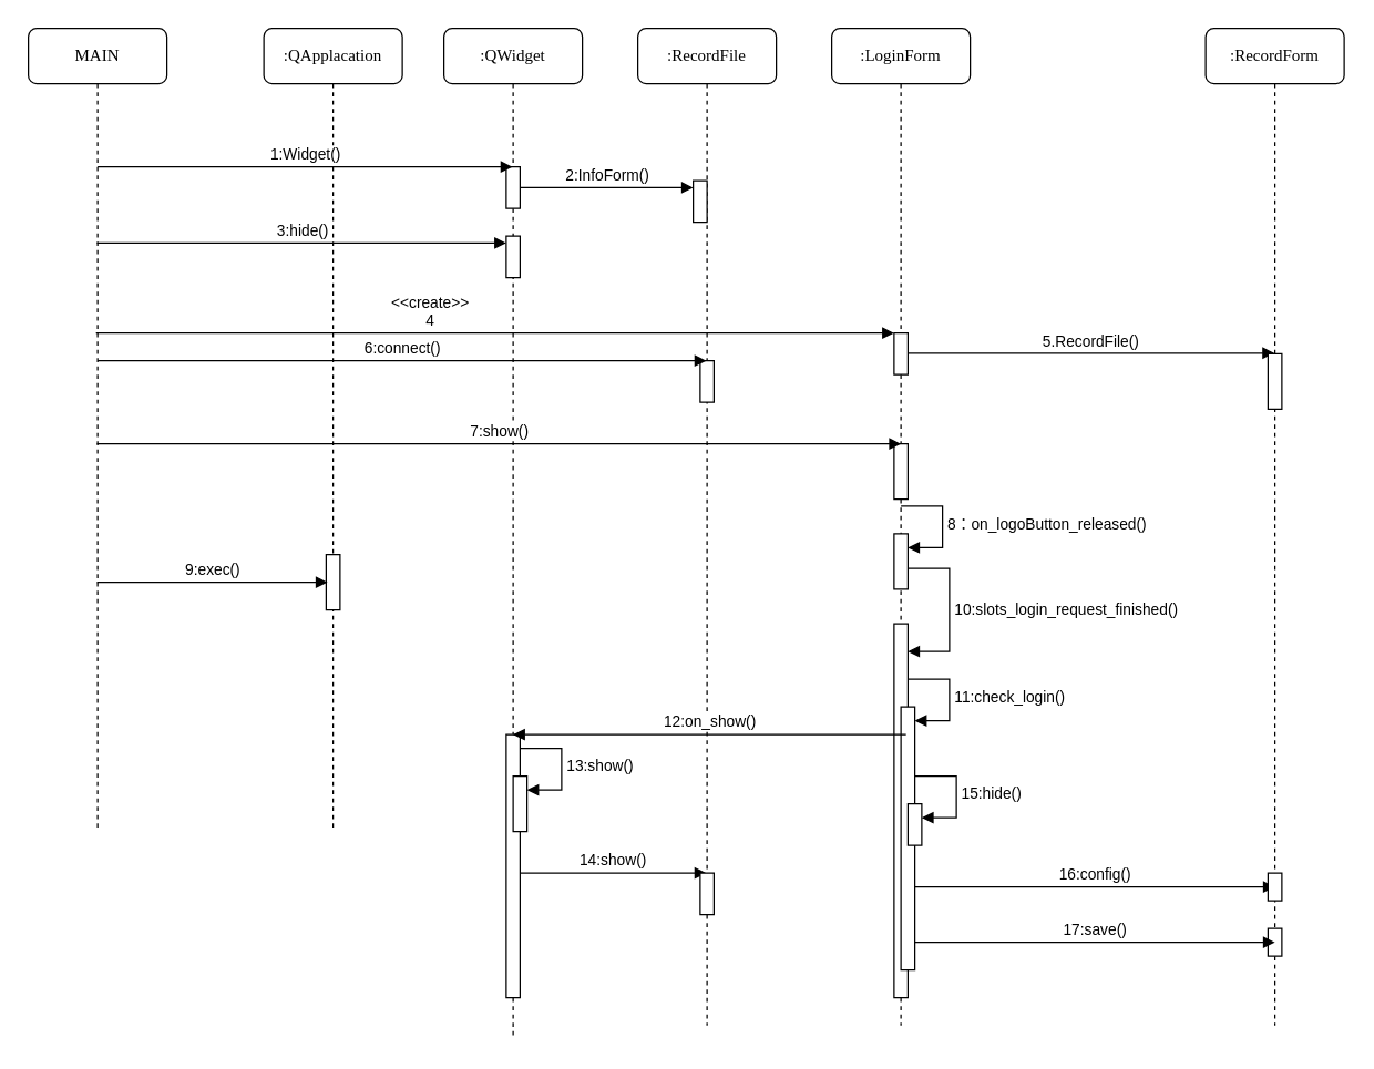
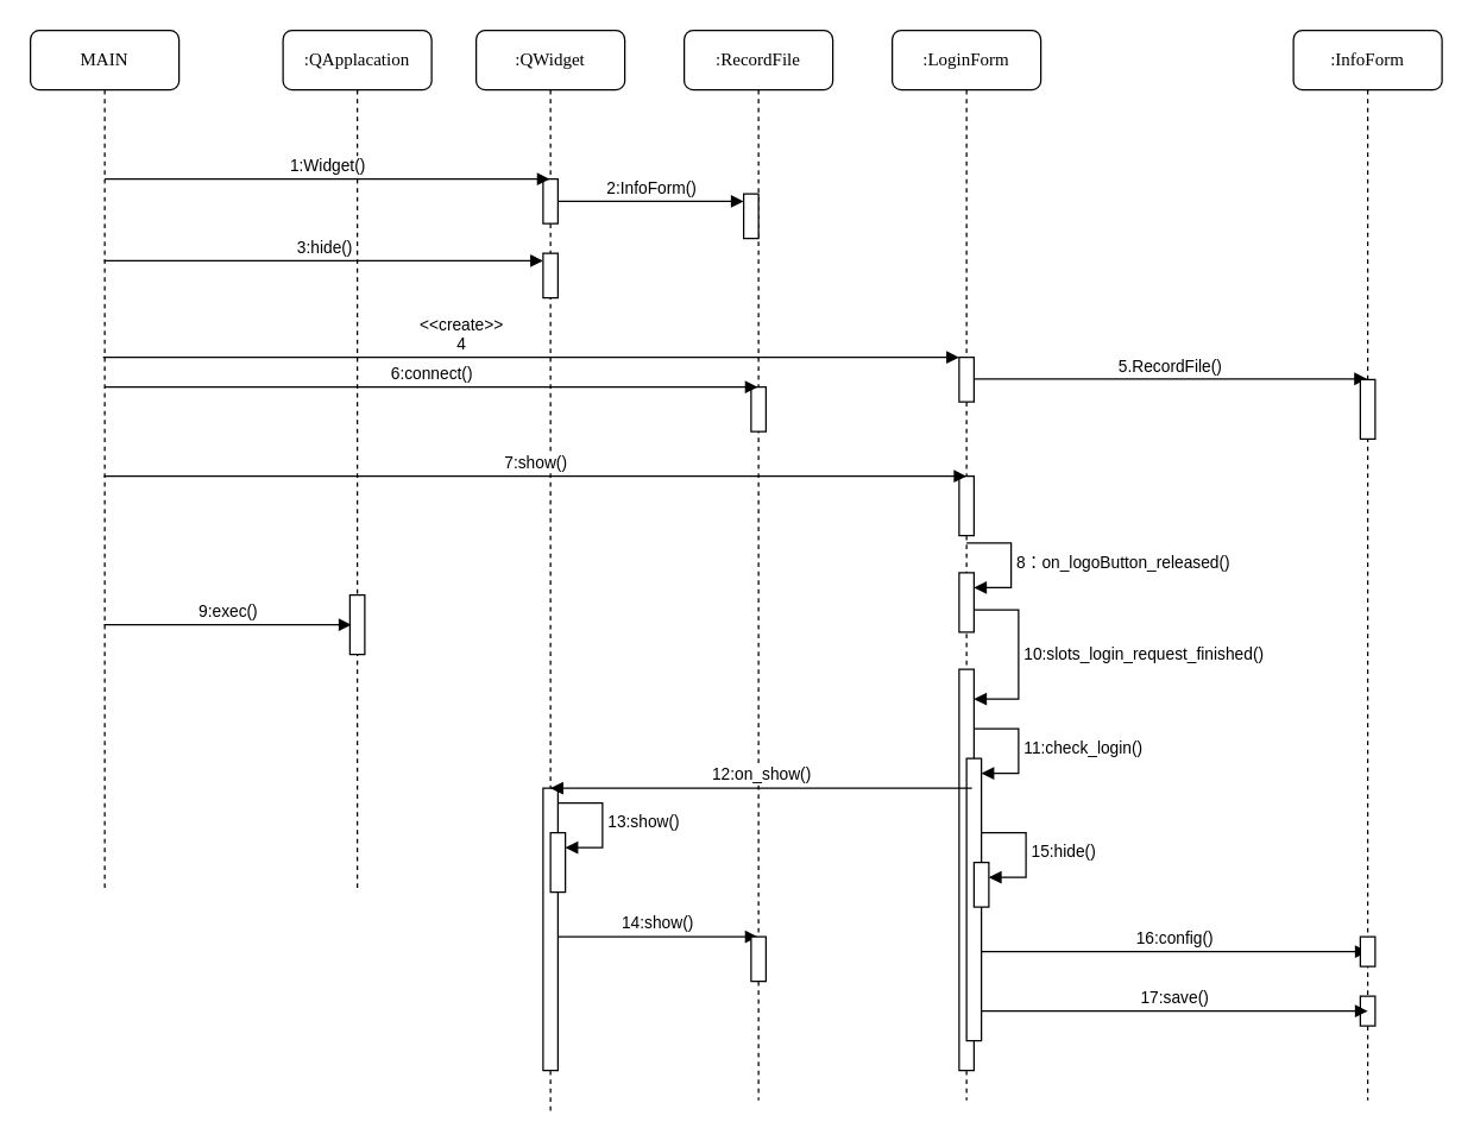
  <mxCell id="0" />
  <mxCell id="1" parent="0" />
  <mxCell id="2" value=":QApplacation" style="shape=umlLifeline;perimeter=lifelinePerimeter;whiteSpace=wrap;html=1;container=1;collapsible=0;recursiveResize=0;outlineConnect=0;rounded=1;shadow=0;comic=0;labelBackgroundColor=none;strokeWidth=1;fontFamily=Verdana;fontSize=12;align=center;" parent="1" vertex="1"><mxGeometry x="190" y="20" width="100" height="580" as="geometry" /></mxCell>
  <mxCell id="3" value="" style="html=1;points=[[0,0,0,0,5],[0,1,0,0,-5],[1,0,0,0,5],[1,1,0,0,-5]];perimeter=orthogonalPerimeter;outlineConnect=0;targetShapes=umlLifeline;portConstraint=eastwest;newEdgeStyle={&quot;curved&quot;:0,&quot;rounded&quot;:0};" vertex="1" parent="2"><mxGeometry x="45" y="380" width="10" height="40" as="geometry" /></mxCell>
  <mxCell id="4" value=":QWidget" style="shape=umlLifeline;perimeter=lifelinePerimeter;whiteSpace=wrap;html=1;container=1;collapsible=0;recursiveResize=0;outlineConnect=0;rounded=1;shadow=0;comic=0;labelBackgroundColor=none;strokeWidth=1;fontFamily=Verdana;fontSize=12;align=center;" parent="1" vertex="1"><mxGeometry x="320" y="20" width="100" height="730" as="geometry" /></mxCell>
  <mxCell id="5" value="" style="html=1;points=[[0,0,0,0,5],[0,1,0,0,-5],[1,0,0,0,5],[1,1,0,0,-5]];perimeter=orthogonalPerimeter;outlineConnect=0;targetShapes=umlLifeline;portConstraint=eastwest;newEdgeStyle={&quot;curved&quot;:0,&quot;rounded&quot;:0};" vertex="1" parent="4"><mxGeometry x="45" y="100" width="10" height="30" as="geometry" /></mxCell>
  <mxCell id="6" value="" style="html=1;points=[[0,0,0,0,5],[0,1,0,0,-5],[1,0,0,0,5],[1,1,0,0,-5]];perimeter=orthogonalPerimeter;outlineConnect=0;targetShapes=umlLifeline;portConstraint=eastwest;newEdgeStyle={&quot;curved&quot;:0,&quot;rounded&quot;:0};" vertex="1" parent="4"><mxGeometry x="45" y="150" width="10" height="30" as="geometry" /></mxCell>
  <mxCell id="7" value="" style="html=1;points=[[0,0,0,0,5],[0,1,0,0,-5],[1,0,0,0,5],[1,1,0,0,-5]];perimeter=orthogonalPerimeter;outlineConnect=0;targetShapes=umlLifeline;portConstraint=eastwest;newEdgeStyle={&quot;curved&quot;:0,&quot;rounded&quot;:0};" vertex="1" parent="4"><mxGeometry x="45" y="510" width="10" height="190" as="geometry" /></mxCell>
  <mxCell id="8" value="" style="html=1;points=[[0,0,0,0,5],[0,1,0,0,-5],[1,0,0,0,5],[1,1,0,0,-5]];perimeter=orthogonalPerimeter;outlineConnect=0;targetShapes=umlLifeline;portConstraint=eastwest;newEdgeStyle={&quot;curved&quot;:0,&quot;rounded&quot;:0};" vertex="1" parent="4"><mxGeometry x="50" y="540" width="10" height="40" as="geometry" /></mxCell>
  <mxCell id="9" value="13:show()" style="html=1;align=left;spacingLeft=2;endArrow=block;rounded=0;edgeStyle=orthogonalEdgeStyle;curved=0;rounded=0;" edge="1" target="8" parent="4"><mxGeometry relative="1" as="geometry"><mxPoint x="55" y="520" as="sourcePoint" /><Array as="points"><mxPoint x="85" y="550" /></Array></mxGeometry></mxCell>
  <mxCell id="10" value="14:show()" style="html=1;verticalAlign=bottom;endArrow=block;curved=0;rounded=0;" edge="1" parent="4" target="11"><mxGeometry width="80" relative="1" as="geometry"><mxPoint x="55" y="610" as="sourcePoint" /><mxPoint x="135" y="610" as="targetPoint" /></mxGeometry></mxCell>
  <mxCell id="11" value=":RecordFile" style="shape=umlLifeline;perimeter=lifelinePerimeter;whiteSpace=wrap;html=1;container=1;collapsible=0;recursiveResize=0;outlineConnect=0;rounded=1;shadow=0;comic=0;labelBackgroundColor=none;strokeWidth=1;fontFamily=Verdana;fontSize=12;align=center;" parent="1" vertex="1"><mxGeometry x="460" y="20" width="100" height="720" as="geometry" /></mxCell>
  <mxCell id="12" value="" style="html=1;points=[[0,0,0,0,5],[0,1,0,0,-5],[1,0,0,0,5],[1,1,0,0,-5]];perimeter=orthogonalPerimeter;outlineConnect=0;targetShapes=umlLifeline;portConstraint=eastwest;newEdgeStyle={&quot;curved&quot;:0,&quot;rounded&quot;:0};" vertex="1" parent="11"><mxGeometry x="40" y="110" width="10" height="30" as="geometry" /></mxCell>
  <mxCell id="13" value="&amp;lt;&amp;lt;create&amp;gt;&amp;gt;&lt;div&gt;4&lt;/div&gt;" style="html=1;verticalAlign=bottom;endArrow=block;curved=0;rounded=0;entryX=0.083;entryY=0.529;entryDx=0;entryDy=0;entryPerimeter=0;" edge="1" parent="11"><mxGeometry x="-0.163" width="80" relative="1" as="geometry"><mxPoint x="-391.163" y="220.0" as="sourcePoint" /><mxPoint x="185.0" y="220.0" as="targetPoint" /><mxPoint as="offset" /></mxGeometry></mxCell>
  <mxCell id="14" value="" style="html=1;points=[[0,0,0,0,5],[0,1,0,0,-5],[1,0,0,0,5],[1,1,0,0,-5]];perimeter=orthogonalPerimeter;outlineConnect=0;targetShapes=umlLifeline;portConstraint=eastwest;newEdgeStyle={&quot;curved&quot;:0,&quot;rounded&quot;:0};" vertex="1" parent="11"><mxGeometry x="45" y="240" width="10" height="30" as="geometry" /></mxCell>
  <mxCell id="15" value="" style="html=1;points=[[0,0,0,0,5],[0,1,0,0,-5],[1,0,0,0,5],[1,1,0,0,-5]];perimeter=orthogonalPerimeter;outlineConnect=0;targetShapes=umlLifeline;portConstraint=eastwest;newEdgeStyle={&quot;curved&quot;:0,&quot;rounded&quot;:0};" vertex="1" parent="11"><mxGeometry x="45" y="610" width="10" height="30" as="geometry" /></mxCell>
  <mxCell id="16" value=":LoginForm" style="shape=umlLifeline;perimeter=lifelinePerimeter;whiteSpace=wrap;html=1;container=1;collapsible=0;recursiveResize=0;outlineConnect=0;rounded=1;shadow=0;comic=0;labelBackgroundColor=none;strokeWidth=1;fontFamily=Verdana;fontSize=12;align=center;" parent="1" vertex="1"><mxGeometry x="600" y="20" width="100" height="720" as="geometry" /></mxCell>
  <mxCell id="17" value="" style="html=1;points=[];perimeter=orthogonalPerimeter;rounded=0;shadow=0;comic=0;labelBackgroundColor=none;strokeWidth=1;fontFamily=Verdana;fontSize=12;align=center;" parent="16" vertex="1"><mxGeometry x="45" y="220" width="10" height="30" as="geometry" /></mxCell>
  <mxCell id="18" value="5.RecordFile()" style="html=1;verticalAlign=bottom;endArrow=block;curved=0;rounded=0;" edge="1" parent="16" target="29"><mxGeometry x="-0.005" width="80" relative="1" as="geometry"><mxPoint x="55" y="234.5" as="sourcePoint" /><mxPoint x="184.5" y="234.5" as="targetPoint" /><mxPoint as="offset" /></mxGeometry></mxCell>
  <mxCell id="19" value="" style="html=1;points=[[0,0,0,0,5],[0,1,0,0,-5],[1,0,0,0,5],[1,1,0,0,-5]];perimeter=orthogonalPerimeter;outlineConnect=0;targetShapes=umlLifeline;portConstraint=eastwest;newEdgeStyle={&quot;curved&quot;:0,&quot;rounded&quot;:0};" vertex="1" parent="16"><mxGeometry x="45" y="300" width="10" height="40" as="geometry" /></mxCell>
  <mxCell id="20" value="" style="html=1;points=[[0,0,0,0,5],[0,1,0,0,-5],[1,0,0,0,5],[1,1,0,0,-5]];perimeter=orthogonalPerimeter;outlineConnect=0;targetShapes=umlLifeline;portConstraint=eastwest;newEdgeStyle={&quot;curved&quot;:0,&quot;rounded&quot;:0};" vertex="1" parent="16"><mxGeometry x="45" y="365" width="10" height="40" as="geometry" /></mxCell>
  <mxCell id="21" value="8：on_logoButton_released()" style="html=1;align=left;spacingLeft=2;endArrow=block;rounded=0;edgeStyle=orthogonalEdgeStyle;curved=0;rounded=0;" edge="1" target="20" parent="16"><mxGeometry x="0.012" relative="1" as="geometry"><mxPoint x="50" y="345" as="sourcePoint" /><Array as="points"><mxPoint x="80" y="375" /></Array><mxPoint as="offset" /></mxGeometry></mxCell>
  <mxCell id="22" value="" style="html=1;points=[[0,0,0,0,5],[0,1,0,0,-5],[1,0,0,0,5],[1,1,0,0,-5]];perimeter=orthogonalPerimeter;outlineConnect=0;targetShapes=umlLifeline;portConstraint=eastwest;newEdgeStyle={&quot;curved&quot;:0,&quot;rounded&quot;:0};" vertex="1" parent="16"><mxGeometry x="45" y="430" width="10" height="270" as="geometry" /></mxCell>
  <mxCell id="23" value="10:slots_login_request_finished()" style="html=1;align=left;spacingLeft=2;endArrow=block;rounded=0;edgeStyle=orthogonalEdgeStyle;curved=0;rounded=0;" edge="1" target="22" parent="16"><mxGeometry relative="1" as="geometry"><mxPoint x="55" y="390" as="sourcePoint" /><Array as="points"><mxPoint x="85" y="390" /><mxPoint x="85" y="450" /></Array><mxPoint as="offset" /></mxGeometry></mxCell>
  <mxCell id="24" value="" style="html=1;points=[[0,0,0,0,5],[0,1,0,0,-5],[1,0,0,0,5],[1,1,0,0,-5]];perimeter=orthogonalPerimeter;outlineConnect=0;targetShapes=umlLifeline;portConstraint=eastwest;newEdgeStyle={&quot;curved&quot;:0,&quot;rounded&quot;:0};" vertex="1" parent="16"><mxGeometry x="50" y="490" width="10" height="190" as="geometry" /></mxCell>
  <mxCell id="25" value="11:check_login()" style="html=1;align=left;spacingLeft=2;endArrow=block;rounded=0;edgeStyle=orthogonalEdgeStyle;curved=0;rounded=0;" edge="1" target="24" parent="16"><mxGeometry relative="1" as="geometry"><mxPoint x="55" y="470" as="sourcePoint" /><Array as="points"><mxPoint x="85" y="500" /></Array></mxGeometry></mxCell>
  <mxCell id="26" value="" style="html=1;points=[[0,0,0,0,5],[0,1,0,0,-5],[1,0,0,0,5],[1,1,0,0,-5]];perimeter=orthogonalPerimeter;outlineConnect=0;targetShapes=umlLifeline;portConstraint=eastwest;newEdgeStyle={&quot;curved&quot;:0,&quot;rounded&quot;:0};" vertex="1" parent="16"><mxGeometry x="55" y="560" width="10" height="30" as="geometry" /></mxCell>
  <mxCell id="27" value="15:hide()" style="html=1;align=left;spacingLeft=2;endArrow=block;rounded=0;edgeStyle=orthogonalEdgeStyle;curved=0;rounded=0;" edge="1" target="26" parent="16"><mxGeometry relative="1" as="geometry"><mxPoint x="60" y="540" as="sourcePoint" /><Array as="points"><mxPoint x="90" y="570" /></Array></mxGeometry></mxCell>
  <mxCell id="28" value="16:config()" style="html=1;verticalAlign=bottom;endArrow=block;curved=0;rounded=0;entryX=0.5;entryY=0.5;entryDx=0;entryDy=0;entryPerimeter=0;" edge="1" parent="16" target="31"><mxGeometry width="80" relative="1" as="geometry"><mxPoint x="60" y="620" as="sourcePoint" /><mxPoint x="310" y="620" as="targetPoint" /></mxGeometry></mxCell>
- <mxCell id="29" value=":RecordForm" style="shape=umlLifeline;perimeter=lifelinePerimeter;whiteSpace=wrap;html=1;container=1;collapsible=0;recursiveResize=0;outlineConnect=0;rounded=1;shadow=0;comic=0;labelBackgroundColor=none;strokeWidth=1;fontFamily=Verdana;fontSize=12;align=center;" parent="1" vertex="1"><mxGeometry x="870" y="20" width="100" height="720" as="geometry" /></mxCell>
+ <mxCell id="29" value=":InfoForm" style="shape=umlLifeline;perimeter=lifelinePerimeter;whiteSpace=wrap;html=1;container=1;collapsible=0;recursiveResize=0;outlineConnect=0;rounded=1;shadow=0;comic=0;labelBackgroundColor=none;strokeWidth=1;fontFamily=Verdana;fontSize=12;align=center;" parent="1" vertex="1"><mxGeometry x="870" y="20" width="100" height="720" as="geometry" /></mxCell>
  <mxCell id="30" value="" style="html=1;points=[[0,0,0,0,5],[0,1,0,0,-5],[1,0,0,0,5],[1,1,0,0,-5]];perimeter=orthogonalPerimeter;outlineConnect=0;targetShapes=umlLifeline;portConstraint=eastwest;newEdgeStyle={&quot;curved&quot;:0,&quot;rounded&quot;:0};" vertex="1" parent="29"><mxGeometry x="45" y="235" width="10" height="40" as="geometry" /></mxCell>
  <mxCell id="31" value="" style="html=1;points=[[0,0,0,0,5],[0,1,0,0,-5],[1,0,0,0,5],[1,1,0,0,-5]];perimeter=orthogonalPerimeter;outlineConnect=0;targetShapes=umlLifeline;portConstraint=eastwest;newEdgeStyle={&quot;curved&quot;:0,&quot;rounded&quot;:0};" vertex="1" parent="29"><mxGeometry x="45" y="610" width="10" height="20" as="geometry" /></mxCell>
  <mxCell id="32" value="" style="html=1;points=[[0,0,0,0,5],[0,1,0,0,-5],[1,0,0,0,5],[1,1,0,0,-5]];perimeter=orthogonalPerimeter;outlineConnect=0;targetShapes=umlLifeline;portConstraint=eastwest;newEdgeStyle={&quot;curved&quot;:0,&quot;rounded&quot;:0};" vertex="1" parent="29"><mxGeometry x="45" y="650" width="10" height="20" as="geometry" /></mxCell>
  <mxCell id="33" value="MAIN" style="shape=umlLifeline;perimeter=lifelinePerimeter;whiteSpace=wrap;html=1;container=1;collapsible=0;recursiveResize=0;outlineConnect=0;rounded=1;shadow=0;comic=0;labelBackgroundColor=none;strokeWidth=1;fontFamily=Verdana;fontSize=12;align=center;" parent="1" vertex="1"><mxGeometry x="20" y="20" width="100" height="580" as="geometry" /></mxCell>
  <mxCell id="34" value="1:Widget()" style="html=1;verticalAlign=bottom;endArrow=block;curved=0;rounded=0;" edge="1" parent="33" target="4"><mxGeometry width="80" relative="1" as="geometry"><mxPoint x="50" y="100" as="sourcePoint" /><mxPoint x="130" y="100" as="targetPoint" /></mxGeometry></mxCell>
  <mxCell id="35" value="6:connect()" style="html=1;verticalAlign=bottom;endArrow=block;curved=0;rounded=0;" edge="1" parent="33" target="11"><mxGeometry width="80" relative="1" as="geometry"><mxPoint x="50" y="240" as="sourcePoint" /><mxPoint x="130" y="240" as="targetPoint" /></mxGeometry></mxCell>
  <mxCell id="36" value="2:InfoForm()" style="html=1;verticalAlign=bottom;endArrow=block;curved=0;rounded=0;entryX=0;entryY=0;entryDx=0;entryDy=5;entryPerimeter=0;" edge="1" parent="1" source="5" target="12"><mxGeometry width="80" relative="1" as="geometry"><mxPoint x="380" y="134.5" as="sourcePoint" /><mxPoint x="450" y="135" as="targetPoint" /></mxGeometry></mxCell>
  <mxCell id="37" value="3:hide()" style="html=1;verticalAlign=bottom;endArrow=block;curved=0;rounded=0;entryX=0;entryY=0;entryDx=0;entryDy=5;entryPerimeter=0;" edge="1" parent="1" source="33" target="6"><mxGeometry width="80" relative="1" as="geometry"><mxPoint x="70" y="170" as="sourcePoint" /><mxPoint x="150" y="170" as="targetPoint" /></mxGeometry></mxCell>
  <mxCell id="38" value="7:show()" style="html=1;verticalAlign=bottom;endArrow=block;curved=0;rounded=0;" edge="1" parent="1" source="33"><mxGeometry x="-0.001" width="80" relative="1" as="geometry"><mxPoint x="570" y="320" as="sourcePoint" /><mxPoint x="650" y="320" as="targetPoint" /><mxPoint as="offset" /></mxGeometry></mxCell>
  <mxCell id="39" value="9:exec()" style="html=1;verticalAlign=bottom;endArrow=block;curved=0;rounded=0;entryX=0.1;entryY=0.5;entryDx=0;entryDy=0;entryPerimeter=0;" edge="1" parent="1" source="33" target="3"><mxGeometry width="80" relative="1" as="geometry"><mxPoint x="150" y="420" as="sourcePoint" /><mxPoint x="230" y="420" as="targetPoint" /></mxGeometry></mxCell>
  <mxCell id="40" value="12:on_show()" style="html=1;verticalAlign=bottom;endArrow=block;curved=0;rounded=0;exitX=1;exitY=0.167;exitDx=0;exitDy=0;exitPerimeter=0;entryX=0.5;entryY=0;entryDx=0;entryDy=0;entryPerimeter=0;" edge="1" parent="1" target="7"><mxGeometry width="80" relative="1" as="geometry"><mxPoint x="653.63" y="530.04" as="sourcePoint" /><mxPoint x="380" y="530" as="targetPoint" /></mxGeometry></mxCell>
  <mxCell id="41" value="17:save()" style="html=1;verticalAlign=bottom;endArrow=block;curved=0;rounded=0;" edge="1" parent="1" source="24"><mxGeometry width="80" relative="1" as="geometry"><mxPoint x="840" y="680" as="sourcePoint" /><mxPoint x="920" y="680" as="targetPoint" /></mxGeometry></mxCell>
